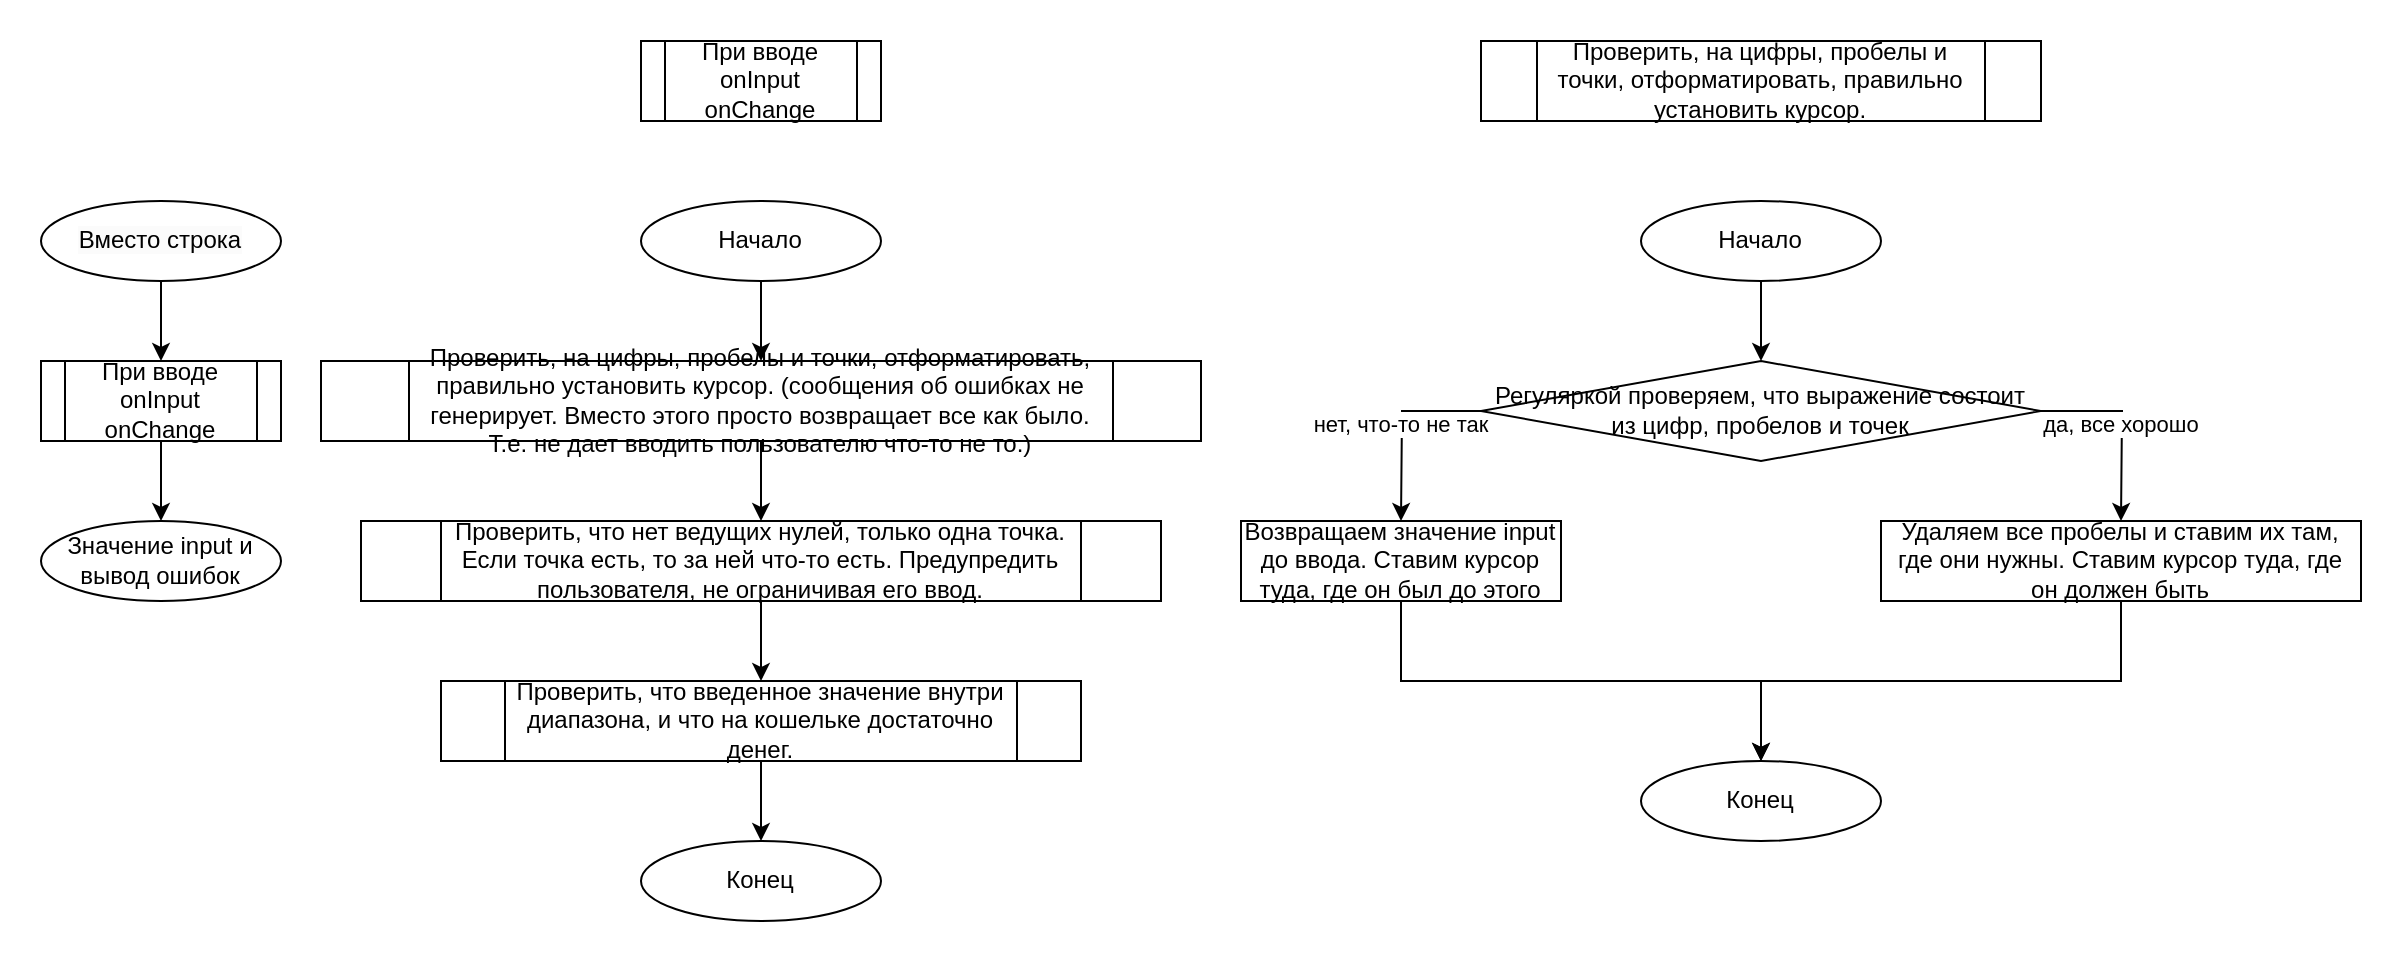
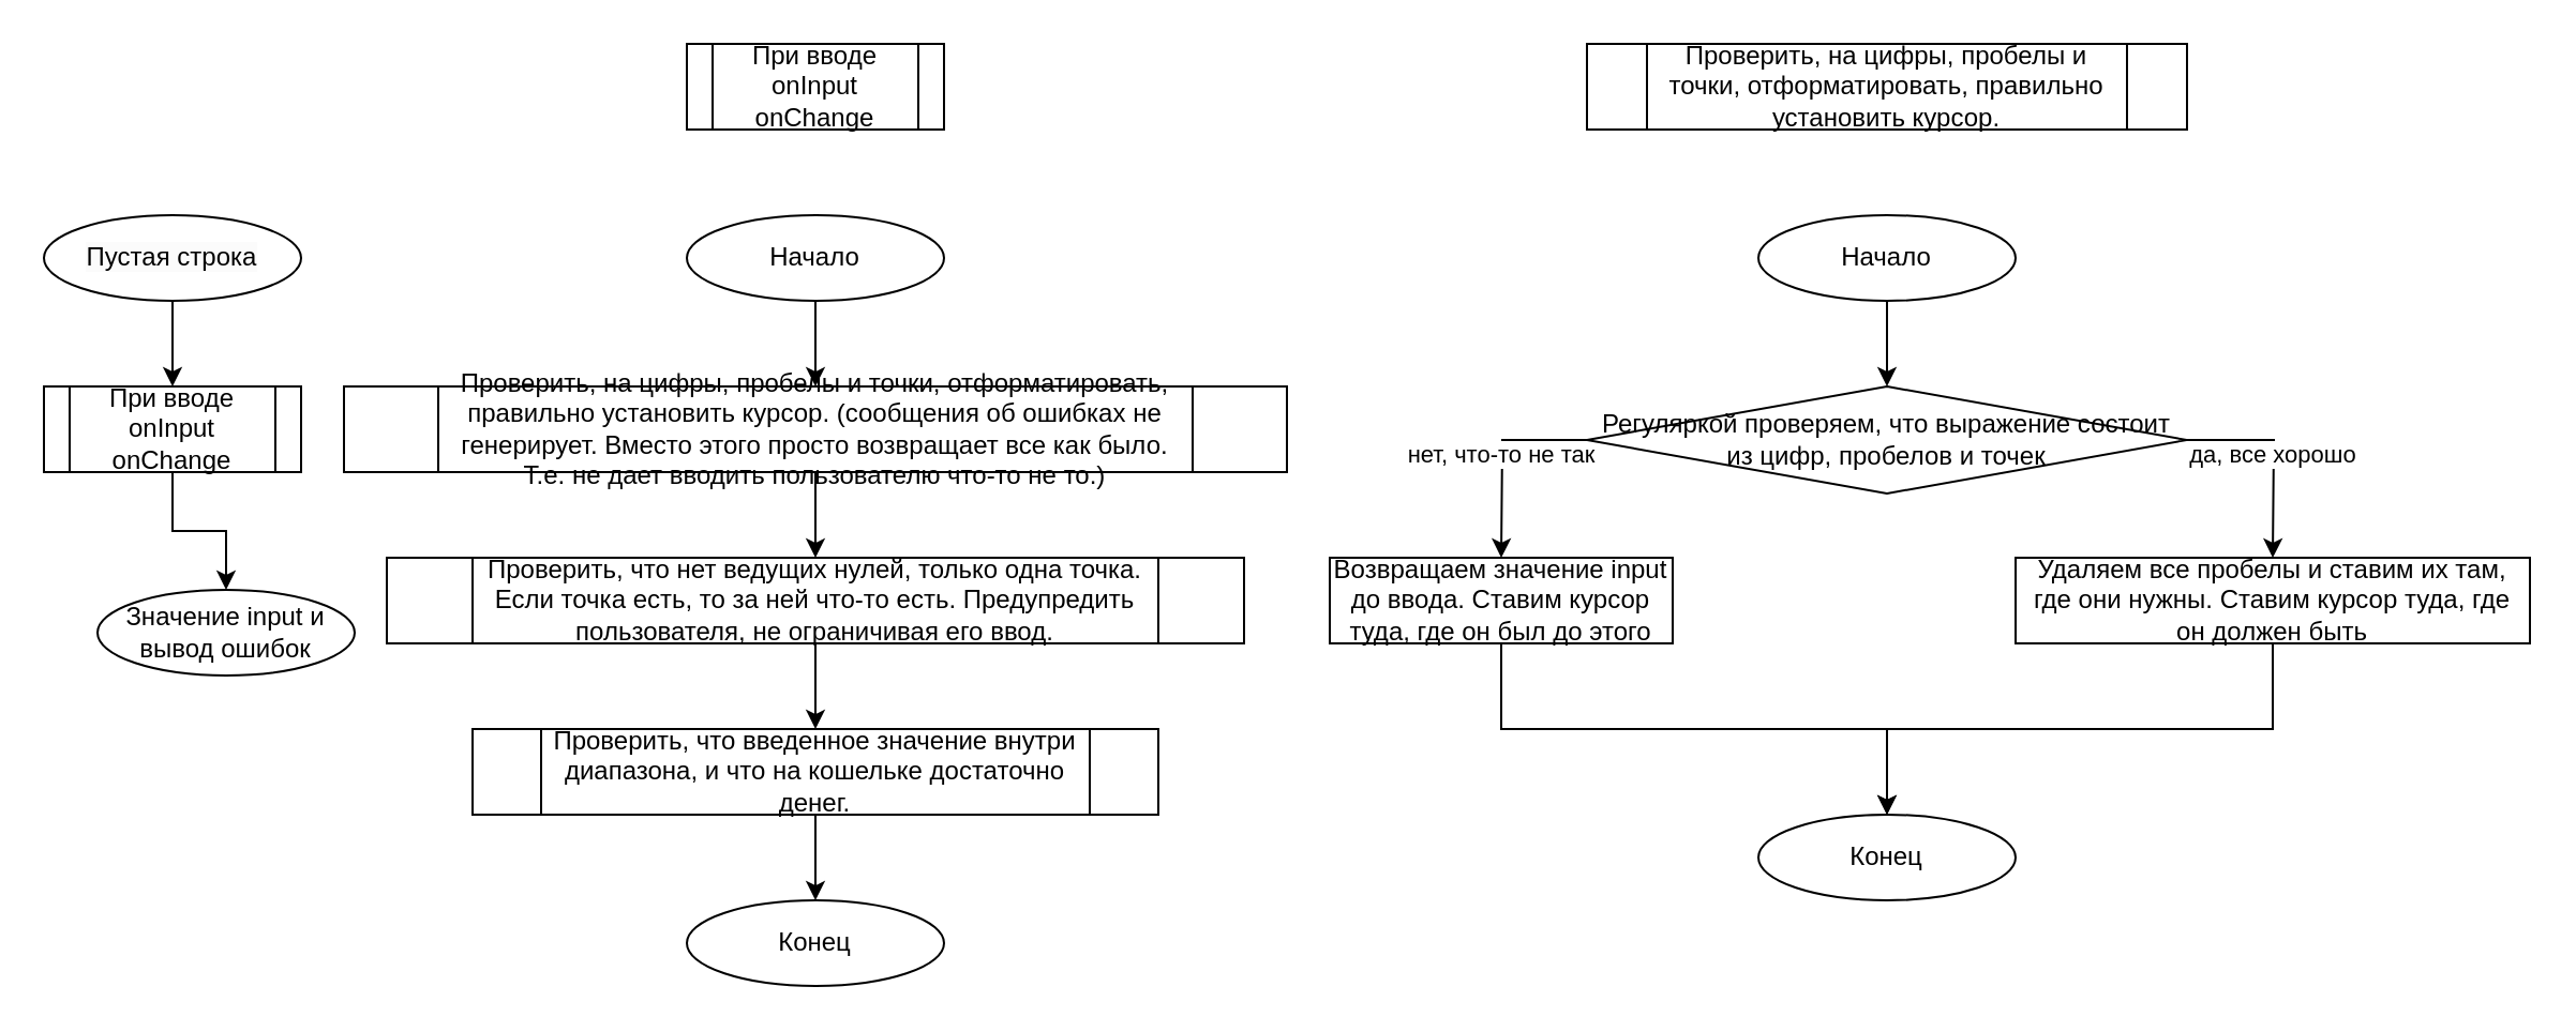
  <mxCell id="0" />
  <mxCell id="1" parent="0" />
  <mxCell id="2" style="edgeStyle=orthogonalEdgeStyle;rounded=0;orthogonalLoop=1;jettySize=auto;html=1;entryX=0.5;entryY=0;entryDx=0;entryDy=0;" edge="1" parent="1" source="3" target="5"><mxGeometry relative="1" as="geometry" /></mxCell>
- <mxCell id="3" value="&lt;span style=&quot;color: rgb(0, 0, 0); font-family: Helvetica; font-size: 12px; font-style: normal; font-variant-ligatures: normal; font-variant-caps: normal; font-weight: 400; letter-spacing: normal; orphans: 2; text-align: center; text-indent: 0px; text-transform: none; widows: 2; word-spacing: 0px; -webkit-text-stroke-width: 0px; background-color: rgb(251, 251, 251); text-decoration-thickness: initial; text-decoration-style: initial; text-decoration-color: initial; float: none; display: inline !important;&quot;&gt;Вместо строка&lt;/span&gt;" style="ellipse;html=1;verticalAlign=middle;whiteSpace=wrap;" vertex="1" parent="1"><mxGeometry x="20" y="100" width="120" height="40" as="geometry" /></mxCell>
+ <mxCell id="3" value="&lt;span style=&quot;color: rgb(0, 0, 0); font-family: Helvetica; font-size: 12px; font-style: normal; font-variant-ligatures: normal; font-variant-caps: normal; font-weight: 400; letter-spacing: normal; orphans: 2; text-align: center; text-indent: 0px; text-transform: none; widows: 2; word-spacing: 0px; -webkit-text-stroke-width: 0px; background-color: rgb(251, 251, 251); text-decoration-thickness: initial; text-decoration-style: initial; text-decoration-color: initial; float: none; display: inline !important;&quot;&gt;Пустая строка&lt;/span&gt;" style="ellipse;html=1;verticalAlign=middle;whiteSpace=wrap;" vertex="1" parent="1"><mxGeometry x="20" y="100" width="120" height="40" as="geometry" /></mxCell>
  <mxCell id="4" style="edgeStyle=orthogonalEdgeStyle;rounded=0;orthogonalLoop=1;jettySize=auto;html=1;entryX=0.5;entryY=0;entryDx=0;entryDy=0;" edge="1" parent="1" source="5" target="6"><mxGeometry relative="1" as="geometry" /></mxCell>
  <mxCell id="5" value="При вводе onInput onChange" style="shape=process;whiteSpace=wrap;html=1;backgroundOutline=1;" vertex="1" parent="1"><mxGeometry x="20" y="180" width="120" height="40" as="geometry" /></mxCell>
- <mxCell id="6" value="Значение input и вывод ошибок" style="ellipse;html=1;verticalAlign=middle;whiteSpace=wrap;" vertex="1" parent="1"><mxGeometry x="20" y="260" width="120" height="40" as="geometry" /></mxCell>
+ <mxCell id="6" value="Значение input и вывод ошибок" style="ellipse;html=1;verticalAlign=middle;whiteSpace=wrap;" vertex="1" parent="1"><mxGeometry x="45" y="275" width="120" height="40" as="geometry" /></mxCell>
  <mxCell id="7" value="При вводе onInput onChange" style="shape=process;whiteSpace=wrap;html=1;backgroundOutline=1;" vertex="1" parent="1"><mxGeometry x="320" y="20" width="120" height="40" as="geometry" /></mxCell>
  <mxCell id="8" value="да, все хорошо" style="edgeStyle=orthogonalEdgeStyle;rounded=0;orthogonalLoop=1;jettySize=auto;html=1;" edge="1" parent="1" source="10"><mxGeometry relative="1" as="geometry"><mxPoint x="1060" y="260" as="targetPoint" /></mxGeometry></mxCell>
  <mxCell id="9" value="нет, что-то не так" style="edgeStyle=orthogonalEdgeStyle;rounded=0;orthogonalLoop=1;jettySize=auto;html=1;" edge="1" parent="1" source="10"><mxGeometry relative="1" as="geometry"><mxPoint x="700" y="260" as="targetPoint" /></mxGeometry></mxCell>
  <mxCell id="10" value="Регуляркой проверяем, что выражение состоит из цифр, пробелов и точек" style="rhombus;whiteSpace=wrap;html=1;" vertex="1" parent="1"><mxGeometry x="740" y="180" width="280" height="50" as="geometry" /></mxCell>
  <mxCell id="11" style="edgeStyle=orthogonalEdgeStyle;rounded=0;orthogonalLoop=1;jettySize=auto;html=1;entryX=0.5;entryY=0;entryDx=0;entryDy=0;exitX=0.5;exitY=1;exitDx=0;exitDy=0;" edge="1" parent="1" source="12" target="15"><mxGeometry relative="1" as="geometry" /></mxCell>
  <mxCell id="12" value="Возвращаем значение input до ввода. Ставим курсор туда, где он был до этого" style="rounded=0;whiteSpace=wrap;html=1;" vertex="1" parent="1"><mxGeometry x="620" y="260" width="160" height="40" as="geometry" /></mxCell>
  <mxCell id="13" style="edgeStyle=orthogonalEdgeStyle;rounded=0;orthogonalLoop=1;jettySize=auto;html=1;entryX=0.5;entryY=0;entryDx=0;entryDy=0;" edge="1" parent="1" source="14" target="10"><mxGeometry relative="1" as="geometry" /></mxCell>
  <mxCell id="14" value="Начало" style="ellipse;whiteSpace=wrap;html=1;" vertex="1" parent="1"><mxGeometry x="820" y="100" width="120" height="40" as="geometry" /></mxCell>
  <mxCell id="15" value="Конец" style="ellipse;whiteSpace=wrap;html=1;" vertex="1" parent="1"><mxGeometry x="820" y="380" width="120" height="40" as="geometry" /></mxCell>
  <mxCell id="16" style="edgeStyle=orthogonalEdgeStyle;rounded=0;orthogonalLoop=1;jettySize=auto;html=1;entryX=0.5;entryY=0;entryDx=0;entryDy=0;" edge="1" parent="1" source="17" target="15"><mxGeometry relative="1" as="geometry" /></mxCell>
  <mxCell id="17" value="Удаляем все пробелы и ставим их там, где они нужны. Ставим курсор туда, где он должен быть" style="rounded=0;whiteSpace=wrap;html=1;" vertex="1" parent="1"><mxGeometry x="940" y="260" width="240" height="40" as="geometry" /></mxCell>
  <mxCell id="18" style="edgeStyle=orthogonalEdgeStyle;rounded=0;orthogonalLoop=1;jettySize=auto;html=1;entryX=0.5;entryY=0;entryDx=0;entryDy=0;" edge="1" parent="1" source="19" target="22"><mxGeometry relative="1" as="geometry" /></mxCell>
  <mxCell id="19" value="Начало" style="ellipse;whiteSpace=wrap;html=1;" vertex="1" parent="1"><mxGeometry x="320" y="100" width="120" height="40" as="geometry" /></mxCell>
  <mxCell id="20" value="Конец" style="ellipse;whiteSpace=wrap;html=1;" vertex="1" parent="1"><mxGeometry x="320" y="420" width="120" height="40" as="geometry" /></mxCell>
  <mxCell id="21" style="edgeStyle=orthogonalEdgeStyle;rounded=0;orthogonalLoop=1;jettySize=auto;html=1;entryX=0.5;entryY=0;entryDx=0;entryDy=0;" edge="1" parent="1" source="22" target="24"><mxGeometry relative="1" as="geometry" /></mxCell>
  <mxCell id="22" value="Проверить, на цифры, пробелы и точки, отформатировать, правильно установить курсор. (сообщения об ошибках не генерирует. Вместо этого просто возвращает все как было. Т.е. не дает вводить пользователю что-то не то.)" style="shape=process;whiteSpace=wrap;html=1;backgroundOutline=1;" vertex="1" parent="1"><mxGeometry x="160" y="180" width="440" height="40" as="geometry" /></mxCell>
  <mxCell id="23" style="edgeStyle=orthogonalEdgeStyle;rounded=0;orthogonalLoop=1;jettySize=auto;html=1;entryX=0.5;entryY=0;entryDx=0;entryDy=0;" edge="1" parent="1" source="24" target="26"><mxGeometry relative="1" as="geometry" /></mxCell>
  <mxCell id="24" value="Проверить, что нет ведущих нулей, только одна точка. Если точка есть, то за ней что-то есть. Предупредить пользователя, не ограничивая его ввод." style="shape=process;whiteSpace=wrap;html=1;backgroundOutline=1;" vertex="1" parent="1"><mxGeometry x="180" y="260" width="400" height="40" as="geometry" /></mxCell>
  <mxCell id="25" style="edgeStyle=orthogonalEdgeStyle;rounded=0;orthogonalLoop=1;jettySize=auto;html=1;entryX=0.5;entryY=0;entryDx=0;entryDy=0;" edge="1" parent="1" source="26" target="20"><mxGeometry relative="1" as="geometry" /></mxCell>
  <mxCell id="26" value="Проверить, что введенное значение внутри диапазона, и что на кошельке достаточно денег." style="shape=process;whiteSpace=wrap;html=1;backgroundOutline=1;" vertex="1" parent="1"><mxGeometry x="220" y="340" width="320" height="40" as="geometry" /></mxCell>
  <mxCell id="27" value="Проверить, на цифры, пробелы и точки, отформатировать, правильно установить курсор." style="shape=process;whiteSpace=wrap;html=1;backgroundOutline=1;" vertex="1" parent="1"><mxGeometry x="740" y="20" width="280" height="40" as="geometry" /></mxCell>
